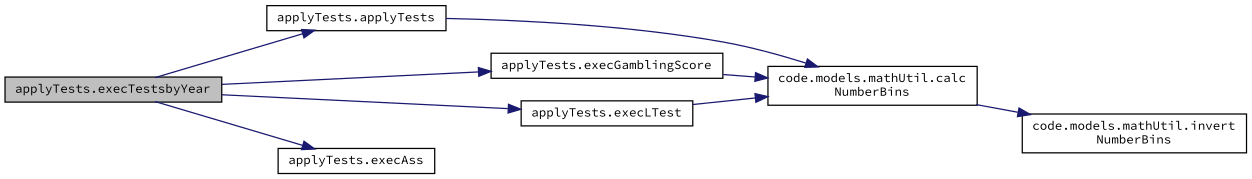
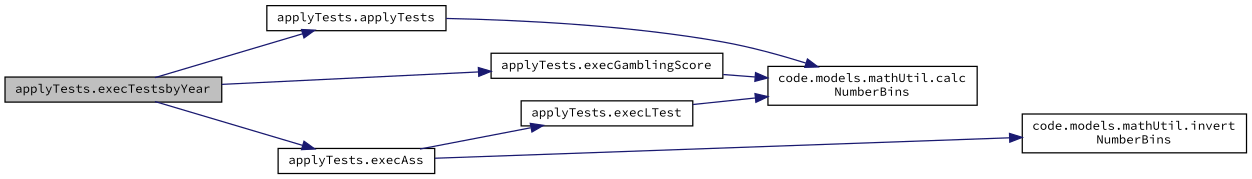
  digraph {
    fontname="Source Code Pro"
    rankdir=LR
    node [color=black fillcolor=white fontname="Source Code Pro" fontsize=10 shape=record style=filled]
    edge [color=midnightblue fontname="Source Code Pro" fontsize=10 labelfontname=Helvetica labelfontsize=10 style=solid]
    n1 [fillcolor=grey75 fontcolor=black height=0.2 label="applyTests.execTestsbyYear" width=0.4]
    n2 [height=0.2 label="applyTests.execGamblingScore" width=0.4]
    n3 [height=0.2 label="applyTests.execAss" width=0.4]
    n4 [height=0.2 label="applyTests.execLTest" width=0.4]
    n5 [height=0.2 label="applyTests.applyTests" width=0.4]
    n6 [height=0.2 label="code.models.mathUtil.calc\lNumberBins" width=0.4]
    n7 [height=0.2 label="code.models.mathUtil.invert\lNumberBins" width=0.4]
    n1 -> n2
    n1 -> n3
-   n1 -> n4
+   n3 -> n4
    n1 -> n5
    n2 -> n6
    n4 -> n6
    n5 -> n6
-   n6 -> n7
+   n3 -> n7
  }
